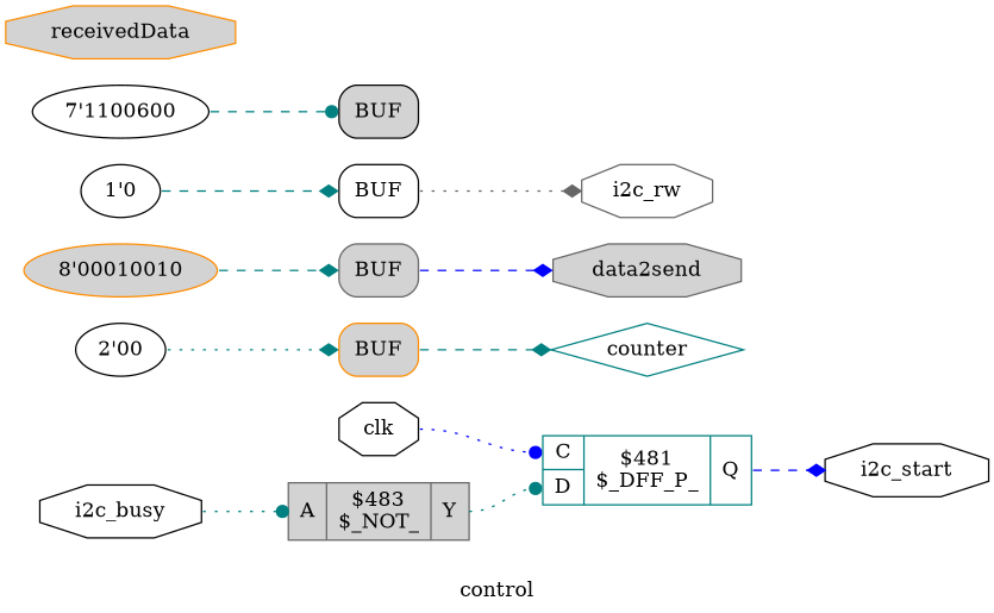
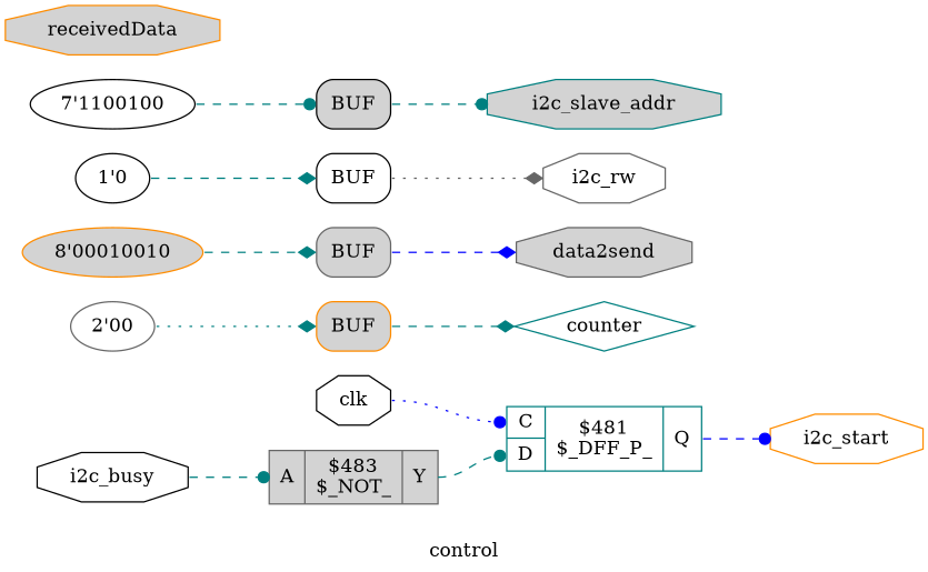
  digraph {
    label=control
    rankdir=LR
    remincross=true
    node [color=black fillcolor=white shape=octagon style=filled]
    edge [arrowhead=dot color=teal fontcolor=black headport=w style=dashed tailport=e]
    n1 [fontcolor=black label=clk]
    n2 [color=teal label="{{<p13> C|<p14> D}|$481\n$_DFF_P_|{<p15> Q}}" shape=record]
-   n3 [fontcolor=black label=i2c_start]
+   n3 [color=darkorange fontcolor=black label=i2c_start]
    n4 [color=teal fontcolor=black label=counter shape=diamond]
    n5 [color=gray40 fillcolor=lightgrey fontcolor=black label=data2send]
    n6 [fontcolor=black label=i2c_busy]
    n7 [color=gray40 fillcolor=lightgrey label="{{<p10> A}|$483\n$_NOT_|{<p11> Y}}" shape=record]
    n8 [color=gray40 fontcolor=black label=i2c_rw]
+   n9 [color=teal fillcolor=lightgrey fontcolor=black label=i2c_slave_addr]
    n10 [color=darkorange fillcolor=lightgrey fontcolor=black label=receivedData]
-   n11 [label="2'00" shape=""]
+   n11 [color=gray40 label="2'00" shape=""]
    n12 [color=darkorange fillcolor=lightgrey label=BUF shape=box style="rounded,filled"]
    n13 [color=darkorange fillcolor=lightgrey label="8'00010010" shape=""]
    n14 [color=gray40 fillcolor=lightgrey label=BUF shape=box style="rounded,filled"]
    n15 [label="1'0" shape=""]
    n16 [label=BUF shape=box style="rounded,filled"]
-   n17 [label="7'1100600" shape=""]
+   n17 [label="7'1100100" shape=""]
    n18 [fillcolor=lightgrey label=BUF shape=box style="rounded,filled"]
    n1 -> n2 [color=blue headport="p13:w" style=dotted]
-   n2 -> n3 [arrowhead=diamond color=blue tailport="p15:e"]
-   n6 -> n7 [headport="p10:w" style=dotted]
-   n7 -> n2 [headport="p14:w" style=dotted tailport="p11:e"]
+   n2 -> n3 [color=blue tailport="p15:e"]
+   n6 -> n7 [headport="p10:w"]
+   n7 -> n2 [headport="p14:w" tailport="p11:e"]
    n11 -> n12 [arrowhead=diamond style=dotted]
    n12 -> n4 [arrowhead=diamond]
    n13 -> n14 [arrowhead=diamond]
    n14 -> n5 [arrowhead=diamond color=blue]
    n15 -> n16 [arrowhead=diamond]
    n16 -> n8 [arrowhead=diamond color=gray40 style=dotted]
    n17 -> n18
+   n18 -> n9
  }
